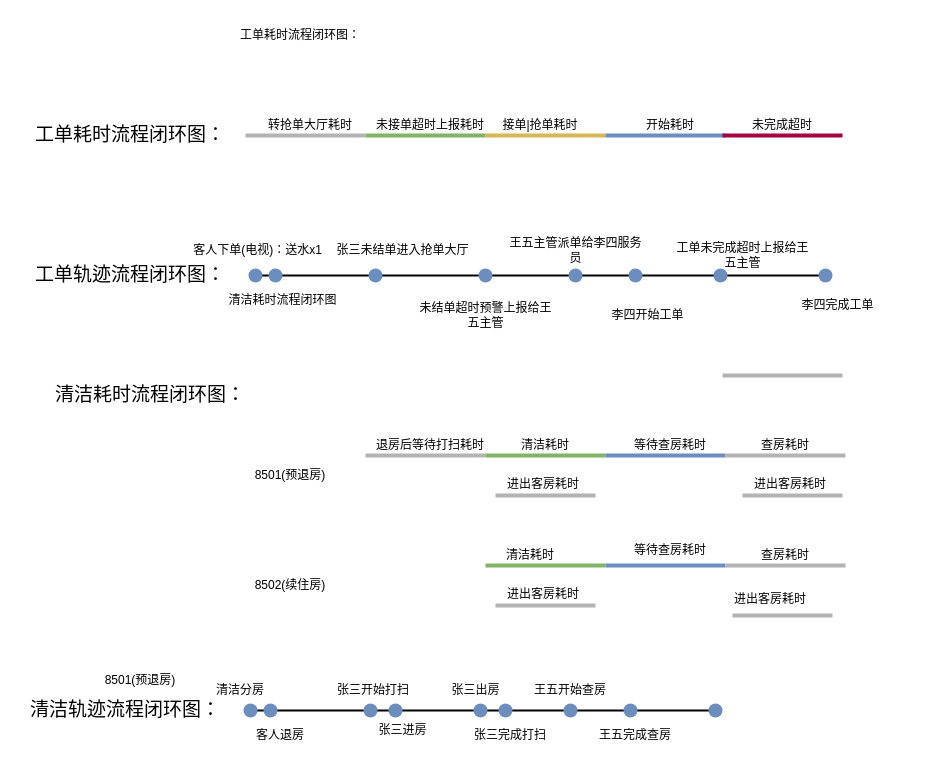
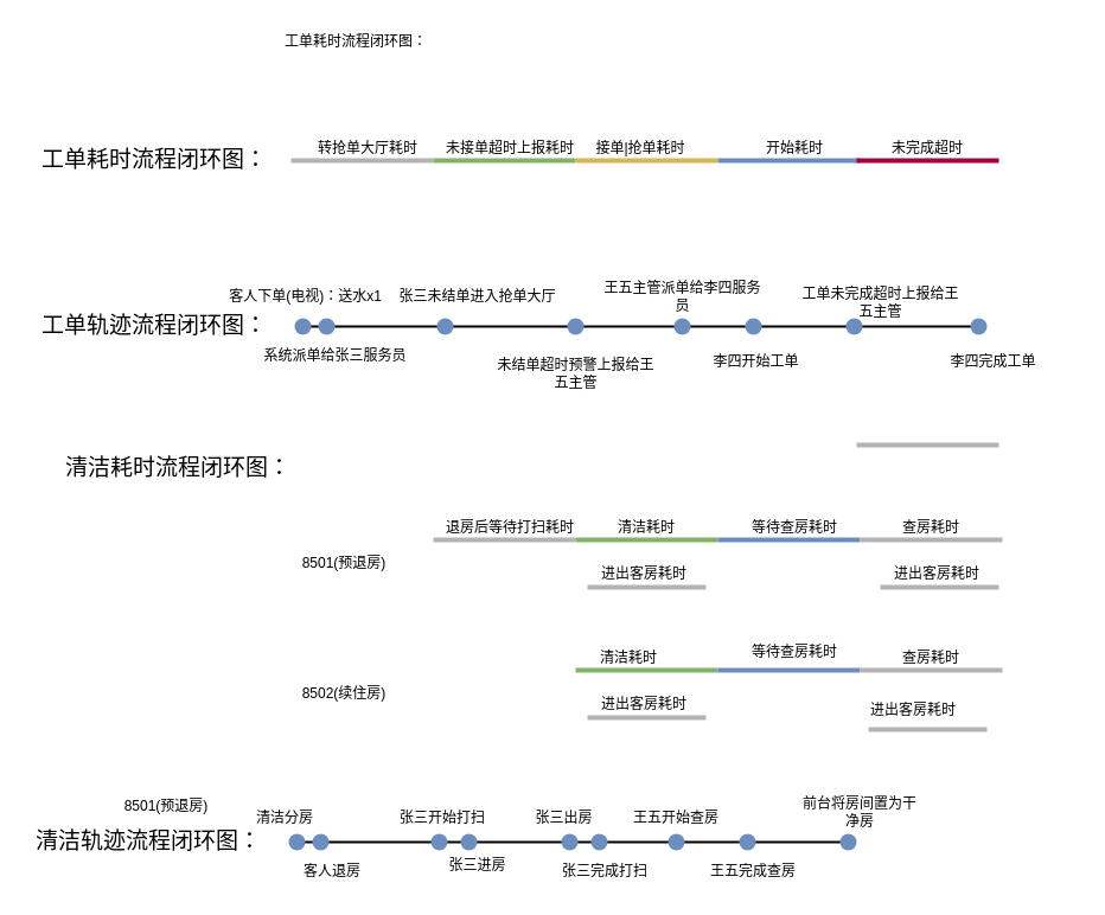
  <mxCell id="0" />
  <mxCell id="1" parent="0" />
  <mxCell id="2" value="" style="line;strokeWidth=2;html=1;" vertex="1" parent="1"><mxGeometry x="245" y="705" width="470" height="10" as="geometry" /></mxCell>
  <mxCell id="3" value="" style="line;strokeWidth=4;html=1;perimeter=backbonePerimeter;points=[];outlineConnect=0;strokeColor=#B3B3B3;" vertex="1" parent="1"><mxGeometry x="245" y="130" width="120" height="10" as="geometry" /></mxCell>
  <mxCell id="4" value="&lt;font style=&quot;font-size: 19px;&quot;&gt;工单耗时流程闭环图：&lt;/font&gt;" style="text;html=1;align=center;verticalAlign=middle;whiteSpace=wrap;rounded=0;" vertex="1" parent="1"><mxGeometry x="25" y="120" width="210" height="30" as="geometry" /></mxCell>
  <mxCell id="5" value="工单耗时流程闭环图：" style="text;html=1;align=center;verticalAlign=middle;whiteSpace=wrap;rounded=0;" vertex="1" parent="1"><mxGeometry x="235" y="20" width="130" height="30" as="geometry" /></mxCell>
  <mxCell id="6" value="" style="line;strokeWidth=4;html=1;perimeter=backbonePerimeter;points=[];outlineConnect=0;strokeColor=#82b366;fillColor=#d5e8d4;" vertex="1" parent="1"><mxGeometry x="365" y="130" width="120" height="10" as="geometry" /></mxCell>
  <mxCell id="7" value="接单|抢单耗时" style="text;html=1;align=center;verticalAlign=middle;whiteSpace=wrap;rounded=0;" vertex="1" parent="1"><mxGeometry x="475" y="110" width="130" height="30" as="geometry" /></mxCell>
  <mxCell id="8" value="开始耗时" style="text;html=1;align=center;verticalAlign=middle;whiteSpace=wrap;rounded=0;" vertex="1" parent="1"><mxGeometry x="605" y="110" width="130" height="30" as="geometry" /></mxCell>
  <mxCell id="9" value="转抢单大厅耗时" style="text;html=1;align=center;verticalAlign=middle;whiteSpace=wrap;rounded=0;" vertex="1" parent="1"><mxGeometry x="245" y="110" width="130" height="30" as="geometry" /></mxCell>
  <mxCell id="10" value="未接单超时上报耗时" style="text;html=1;align=center;verticalAlign=middle;whiteSpace=wrap;rounded=0;" vertex="1" parent="1"><mxGeometry x="365" y="110" width="130" height="30" as="geometry" /></mxCell>
  <mxCell id="11" value="未完成超时" style="text;html=1;align=center;verticalAlign=middle;whiteSpace=wrap;rounded=0;" vertex="1" parent="1"><mxGeometry x="717" y="110" width="130" height="30" as="geometry" /></mxCell>
  <mxCell id="12" value="" style="line;strokeWidth=4;html=1;perimeter=backbonePerimeter;points=[];outlineConnect=0;strokeColor=#d6b656;fillColor=#fff2cc;" vertex="1" parent="1"><mxGeometry x="485" y="130" width="120" height="10" as="geometry" /></mxCell>
  <mxCell id="13" value="" style="line;strokeWidth=4;html=1;perimeter=backbonePerimeter;points=[];outlineConnect=0;strokeColor=#6c8ebf;fillColor=#dae8fc;" vertex="1" parent="1"><mxGeometry x="605" y="130" width="120" height="10" as="geometry" /></mxCell>
  <mxCell id="14" value="" style="line;strokeWidth=4;html=1;perimeter=backbonePerimeter;points=[];outlineConnect=0;strokeColor=#A50040;fillColor=#d80073;fontColor=#ffffff;" vertex="1" parent="1"><mxGeometry x="722" y="130" width="120" height="10" as="geometry" /></mxCell>
  <mxCell id="15" value="&lt;font style=&quot;font-size: 19px;&quot;&gt;工单轨迹流程闭环图：&lt;/font&gt;" style="text;html=1;align=center;verticalAlign=middle;whiteSpace=wrap;rounded=0;" vertex="1" parent="1"><mxGeometry x="25" y="260" width="210" height="30" as="geometry" /></mxCell>
  <mxCell id="16" value="" style="line;strokeWidth=2;html=1;" vertex="1" parent="1"><mxGeometry x="255" y="270" width="570" height="10" as="geometry" /></mxCell>
  <mxCell id="17" value="" style="shape=waypoint;sketch=0;fillStyle=solid;size=6;pointerEvents=1;points=[];fillColor=#dae8fc;resizable=0;rotatable=0;perimeter=centerPerimeter;snapToPoint=1;strokeWidth=5;strokeColor=#6c8ebf;" vertex="1" parent="1"><mxGeometry x="245" y="265" width="20" height="20" as="geometry" /></mxCell>
  <mxCell id="18" value="" style="shape=waypoint;sketch=0;fillStyle=solid;size=6;pointerEvents=1;points=[];fillColor=#dae8fc;resizable=0;rotatable=0;perimeter=centerPerimeter;snapToPoint=1;strokeWidth=5;strokeColor=#6c8ebf;" vertex="1" parent="1"><mxGeometry x="365" y="265" width="20" height="20" as="geometry" /></mxCell>
  <mxCell id="19" value="" style="shape=waypoint;sketch=0;fillStyle=solid;size=6;pointerEvents=1;points=[];fillColor=#dae8fc;resizable=0;rotatable=0;perimeter=centerPerimeter;snapToPoint=1;strokeWidth=5;strokeColor=#6c8ebf;" vertex="1" parent="1"><mxGeometry x="475" y="265" width="20" height="20" as="geometry" /></mxCell>
  <mxCell id="20" value="" style="shape=waypoint;sketch=0;fillStyle=solid;size=6;pointerEvents=1;points=[];fillColor=#dae8fc;resizable=0;rotatable=0;perimeter=centerPerimeter;snapToPoint=1;strokeWidth=5;strokeColor=#6c8ebf;" vertex="1" parent="1"><mxGeometry x="565" y="265" width="20" height="20" as="geometry" /></mxCell>
  <mxCell id="21" value="" style="shape=waypoint;sketch=0;fillStyle=solid;size=6;pointerEvents=1;points=[];fillColor=#dae8fc;resizable=0;rotatable=0;perimeter=centerPerimeter;snapToPoint=1;strokeWidth=5;strokeColor=#6c8ebf;" vertex="1" parent="1"><mxGeometry x="625" y="265" width="20" height="20" as="geometry" /></mxCell>
  <mxCell id="22" value="" style="shape=waypoint;sketch=0;fillStyle=solid;size=6;pointerEvents=1;points=[];fillColor=#dae8fc;resizable=0;rotatable=0;perimeter=centerPerimeter;snapToPoint=1;strokeWidth=5;strokeColor=#6c8ebf;" vertex="1" parent="1"><mxGeometry x="710" y="265" width="20" height="20" as="geometry" /></mxCell>
  <mxCell id="23" value="" style="shape=waypoint;sketch=0;fillStyle=solid;size=6;pointerEvents=1;points=[];fillColor=#dae8fc;resizable=0;rotatable=0;perimeter=centerPerimeter;snapToPoint=1;strokeWidth=5;strokeColor=#6c8ebf;" vertex="1" parent="1"><mxGeometry x="815" y="265" width="20" height="20" as="geometry" /></mxCell>
  <mxCell id="24" value="客人下单(电视)：送水x1" style="text;html=1;align=center;verticalAlign=middle;whiteSpace=wrap;rounded=0;" vertex="1" parent="1"><mxGeometry x="185" y="235" width="145" height="30" as="geometry" /></mxCell>
  <mxCell id="25" value="" style="shape=waypoint;sketch=0;fillStyle=solid;size=6;pointerEvents=1;points=[];fillColor=#dae8fc;resizable=0;rotatable=0;perimeter=centerPerimeter;snapToPoint=1;strokeWidth=5;strokeColor=#6c8ebf;" vertex="1" parent="1"><mxGeometry x="265" y="265" width="20" height="20" as="geometry" /></mxCell>
- <mxCell id="26" value="清洁耗时流程闭环图" style="text;html=1;align=center;verticalAlign=middle;whiteSpace=wrap;rounded=0;" vertex="1" parent="1"><mxGeometry x="210" y="285" width="145" height="30" as="geometry" /></mxCell>
+ <mxCell id="26" value="系统派单给张三服务员" style="text;html=1;align=center;verticalAlign=middle;whiteSpace=wrap;rounded=0;" vertex="1" parent="1"><mxGeometry x="210" y="285" width="145" height="30" as="geometry" /></mxCell>
  <mxCell id="27" value="张三未结单进入抢单大厅" style="text;html=1;align=center;verticalAlign=middle;whiteSpace=wrap;rounded=0;" vertex="1" parent="1"><mxGeometry x="330" y="235" width="145" height="30" as="geometry" /></mxCell>
  <mxCell id="28" value="未结单超时预警上报给王五主管" style="text;html=1;align=center;verticalAlign=middle;whiteSpace=wrap;rounded=0;" vertex="1" parent="1"><mxGeometry x="412.5" y="300" width="145" height="30" as="geometry" /></mxCell>
  <mxCell id="29" value="王五主管派单给李四服务员" style="text;html=1;align=center;verticalAlign=middle;whiteSpace=wrap;rounded=0;" vertex="1" parent="1"><mxGeometry x="502.5" y="235" width="145" height="30" as="geometry" /></mxCell>
- <mxCell id="30" value="李四开始工单" style="text;html=1;align=center;verticalAlign=middle;whiteSpace=wrap;rounded=0;" vertex="1" parent="1"><mxGeometry x="575" y="300" width="145" height="30" as="geometry" /></mxCell>
+ <mxCell id="30" value="李四开始工单" style="text;html=1;align=center;verticalAlign=middle;whiteSpace=wrap;rounded=0;" vertex="1" parent="1"><mxGeometry x="565" y="290" width="145" height="30" as="geometry" /></mxCell>
  <mxCell id="31" value="工单未完成超时上报给王五主管" style="text;html=1;align=center;verticalAlign=middle;whiteSpace=wrap;rounded=0;" vertex="1" parent="1"><mxGeometry x="670" y="240" width="145" height="30" as="geometry" /></mxCell>
  <mxCell id="32" value="李四完成工单" style="text;html=1;align=center;verticalAlign=middle;whiteSpace=wrap;rounded=0;" vertex="1" parent="1"><mxGeometry x="765" y="290" width="145" height="30" as="geometry" /></mxCell>
  <mxCell id="33" value="&lt;font style=&quot;font-size: 19px;&quot;&gt;清洁耗时流程闭环图：&lt;/font&gt;" style="text;html=1;align=center;verticalAlign=middle;whiteSpace=wrap;rounded=0;" vertex="1" parent="1"><mxGeometry x="45" y="380" width="210" height="30" as="geometry" /></mxCell>
  <mxCell id="34" value="" style="line;strokeWidth=4;html=1;perimeter=backbonePerimeter;points=[];outlineConnect=0;strokeColor=#B3B3B3;" vertex="1" parent="1"><mxGeometry x="365" y="450" width="120" height="10" as="geometry" /></mxCell>
  <mxCell id="35" value="" style="line;strokeWidth=4;html=1;perimeter=backbonePerimeter;points=[];outlineConnect=0;strokeColor=#82b366;fillColor=#d5e8d4;" vertex="1" parent="1"><mxGeometry x="485" y="450" width="120" height="10" as="geometry" /></mxCell>
  <mxCell id="36" value="退房后等待打扫耗时" style="text;html=1;align=center;verticalAlign=middle;whiteSpace=wrap;rounded=0;" vertex="1" parent="1"><mxGeometry x="365" y="430" width="130" height="30" as="geometry" /></mxCell>
  <mxCell id="37" value="8501(预退房)" style="text;html=1;align=center;verticalAlign=middle;whiteSpace=wrap;rounded=0;" vertex="1" parent="1"><mxGeometry x="250" y="460" width="80" height="30" as="geometry" /></mxCell>
  <mxCell id="38" value="清洁耗时" style="text;html=1;align=center;verticalAlign=middle;whiteSpace=wrap;rounded=0;" vertex="1" parent="1"><mxGeometry x="505" y="430" width="80" height="30" as="geometry" /></mxCell>
  <mxCell id="39" value="" style="line;strokeWidth=4;html=1;perimeter=backbonePerimeter;points=[];outlineConnect=0;strokeColor=#B3B3B3;" vertex="1" parent="1"><mxGeometry x="495" y="490" width="100" height="10" as="geometry" /></mxCell>
  <mxCell id="40" value="进出客房耗时" style="text;whiteSpace=wrap;" vertex="1" parent="1"><mxGeometry x="505" y="470" width="110" height="40" as="geometry" /></mxCell>
  <mxCell id="41" value="" style="line;strokeWidth=4;html=1;perimeter=backbonePerimeter;points=[];outlineConnect=0;strokeColor=#B3B3B3;" vertex="1" parent="1"><mxGeometry x="722" y="370" width="120" height="10" as="geometry" /></mxCell>
  <mxCell id="42" value="" style="line;strokeWidth=4;html=1;perimeter=backbonePerimeter;points=[];outlineConnect=0;strokeColor=#82b366;fillColor=#d5e8d4;" vertex="1" parent="1"><mxGeometry x="485" y="560" width="120" height="10" as="geometry" /></mxCell>
  <mxCell id="43" value="8502(续住房)" style="text;html=1;align=center;verticalAlign=middle;whiteSpace=wrap;rounded=0;" vertex="1" parent="1"><mxGeometry x="250" y="570" width="80" height="30" as="geometry" /></mxCell>
  <mxCell id="44" value="清洁耗时" style="text;html=1;align=center;verticalAlign=middle;whiteSpace=wrap;rounded=0;" vertex="1" parent="1"><mxGeometry x="465" y="540" width="130" height="30" as="geometry" /></mxCell>
  <mxCell id="45" value="" style="line;strokeWidth=4;html=1;perimeter=backbonePerimeter;points=[];outlineConnect=0;strokeColor=#B3B3B3;" vertex="1" parent="1"><mxGeometry x="495" y="600" width="100" height="10" as="geometry" /></mxCell>
  <mxCell id="46" value="进出客房耗时" style="text;whiteSpace=wrap;" vertex="1" parent="1"><mxGeometry x="505" y="580" width="110" height="40" as="geometry" /></mxCell>
  <mxCell id="47" value="&lt;font style=&quot;font-size: 19px;&quot;&gt;清洁轨迹流程闭环图：&lt;/font&gt;" style="text;html=1;align=center;verticalAlign=middle;whiteSpace=wrap;rounded=0;" vertex="1" parent="1"><mxGeometry x="20" y="695" width="210" height="30" as="geometry" /></mxCell>
  <mxCell id="48" value="" style="shape=waypoint;sketch=0;fillStyle=solid;size=6;pointerEvents=1;points=[];fillColor=#dae8fc;resizable=0;rotatable=0;perimeter=centerPerimeter;snapToPoint=1;strokeWidth=5;strokeColor=#6c8ebf;" vertex="1" parent="1"><mxGeometry x="240" y="700" width="20" height="20" as="geometry" /></mxCell>
  <mxCell id="49" value="" style="shape=waypoint;sketch=0;fillStyle=solid;size=6;pointerEvents=1;points=[];fillColor=#dae8fc;resizable=0;rotatable=0;perimeter=centerPerimeter;snapToPoint=1;strokeWidth=5;strokeColor=#6c8ebf;" vertex="1" parent="1"><mxGeometry x="360" y="700" width="20" height="20" as="geometry" /></mxCell>
  <mxCell id="50" value="" style="shape=waypoint;sketch=0;fillStyle=solid;size=6;pointerEvents=1;points=[];fillColor=#dae8fc;resizable=0;rotatable=0;perimeter=centerPerimeter;snapToPoint=1;strokeWidth=5;strokeColor=#6c8ebf;" vertex="1" parent="1"><mxGeometry x="470" y="700" width="20" height="20" as="geometry" /></mxCell>
  <mxCell id="51" value="" style="shape=waypoint;sketch=0;fillStyle=solid;size=6;pointerEvents=1;points=[];fillColor=#dae8fc;resizable=0;rotatable=0;perimeter=centerPerimeter;snapToPoint=1;strokeWidth=5;strokeColor=#6c8ebf;" vertex="1" parent="1"><mxGeometry x="560" y="700" width="20" height="20" as="geometry" /></mxCell>
  <mxCell id="52" value="" style="shape=waypoint;sketch=0;fillStyle=solid;size=6;pointerEvents=1;points=[];fillColor=#dae8fc;resizable=0;rotatable=0;perimeter=centerPerimeter;snapToPoint=1;strokeWidth=5;strokeColor=#6c8ebf;" vertex="1" parent="1"><mxGeometry x="620" y="700" width="20" height="20" as="geometry" /></mxCell>
  <mxCell id="53" value="" style="shape=waypoint;sketch=0;fillStyle=solid;size=6;pointerEvents=1;points=[];fillColor=#dae8fc;resizable=0;rotatable=0;perimeter=centerPerimeter;snapToPoint=1;strokeWidth=5;strokeColor=#6c8ebf;" vertex="1" parent="1"><mxGeometry x="705" y="700" width="20" height="20" as="geometry" /></mxCell>
  <mxCell id="54" value="清洁分房" style="text;html=1;align=center;verticalAlign=middle;whiteSpace=wrap;rounded=0;" vertex="1" parent="1"><mxGeometry x="200" y="675" width="80" height="30" as="geometry" /></mxCell>
  <mxCell id="55" value="" style="shape=waypoint;sketch=0;fillStyle=solid;size=6;pointerEvents=1;points=[];fillColor=#dae8fc;resizable=0;rotatable=0;perimeter=centerPerimeter;snapToPoint=1;strokeWidth=5;strokeColor=#6c8ebf;" vertex="1" parent="1"><mxGeometry x="260" y="700" width="20" height="20" as="geometry" /></mxCell>
  <mxCell id="56" value="客人退房" style="text;html=1;align=center;verticalAlign=middle;whiteSpace=wrap;rounded=0;" vertex="1" parent="1"><mxGeometry x="245" y="720" width="70" height="30" as="geometry" /></mxCell>
  <mxCell id="57" value="张三开始打扫" style="text;html=1;align=center;verticalAlign=middle;whiteSpace=wrap;rounded=0;" vertex="1" parent="1"><mxGeometry x="332.5" y="675" width="80" height="30" as="geometry" /></mxCell>
  <mxCell id="58" value="张三进房" style="text;html=1;align=center;verticalAlign=middle;whiteSpace=wrap;rounded=0;" vertex="1" parent="1"><mxGeometry x="366.25" y="715" width="72.5" height="30" as="geometry" /></mxCell>
  <mxCell id="59" value="张三完成打扫" style="text;html=1;align=center;verticalAlign=middle;whiteSpace=wrap;rounded=0;" vertex="1" parent="1"><mxGeometry x="470" y="727.5" width="80" height="15" as="geometry" /></mxCell>
  <mxCell id="60" value="王五开始查房" style="text;html=1;align=center;verticalAlign=middle;whiteSpace=wrap;rounded=0;" vertex="1" parent="1"><mxGeometry x="520" y="675" width="100" height="30" as="geometry" /></mxCell>
  <mxCell id="61" value="8501(预退房)" style="text;html=1;align=center;verticalAlign=middle;whiteSpace=wrap;rounded=0;" vertex="1" parent="1"><mxGeometry x="100" y="665" width="80" height="30" as="geometry" /></mxCell>
  <mxCell id="62" value="" style="shape=waypoint;sketch=0;fillStyle=solid;size=6;pointerEvents=1;points=[];fillColor=#dae8fc;resizable=0;rotatable=0;perimeter=centerPerimeter;snapToPoint=1;strokeWidth=5;strokeColor=#6c8ebf;" vertex="1" parent="1"><mxGeometry x="385" y="700" width="20" height="20" as="geometry" /></mxCell>
  <mxCell id="63" value="" style="line;strokeWidth=4;html=1;perimeter=backbonePerimeter;points=[];outlineConnect=0;strokeColor=#6c8ebf;fillColor=#dae8fc;" vertex="1" parent="1"><mxGeometry x="605" y="450" width="120" height="10" as="geometry" /></mxCell>
  <mxCell id="64" value="" style="line;strokeWidth=4;html=1;perimeter=backbonePerimeter;points=[];outlineConnect=0;strokeColor=#B3B3B3;" vertex="1" parent="1"><mxGeometry x="725" y="450" width="120" height="10" as="geometry" /></mxCell>
  <mxCell id="65" value="等待查房耗时" style="text;html=1;align=center;verticalAlign=middle;whiteSpace=wrap;rounded=0;" vertex="1" parent="1"><mxGeometry x="630" y="430" width="80" height="30" as="geometry" /></mxCell>
  <mxCell id="66" value="查房耗时" style="text;html=1;align=center;verticalAlign=middle;whiteSpace=wrap;rounded=0;" vertex="1" parent="1"><mxGeometry x="745" y="430" width="80" height="30" as="geometry" /></mxCell>
  <mxCell id="67" value="" style="line;strokeWidth=4;html=1;perimeter=backbonePerimeter;points=[];outlineConnect=0;strokeColor=#B3B3B3;" vertex="1" parent="1"><mxGeometry x="742" y="490" width="100" height="10" as="geometry" /></mxCell>
  <mxCell id="68" value="进出客房耗时" style="text;whiteSpace=wrap;" vertex="1" parent="1"><mxGeometry x="752" y="470" width="110" height="40" as="geometry" /></mxCell>
  <mxCell id="69" value="等待查房耗时" style="text;html=1;align=center;verticalAlign=middle;whiteSpace=wrap;rounded=0;" vertex="1" parent="1"><mxGeometry x="630" y="535" width="80" height="30" as="geometry" /></mxCell>
  <mxCell id="70" value="查房耗时" style="text;html=1;align=center;verticalAlign=middle;whiteSpace=wrap;rounded=0;" vertex="1" parent="1"><mxGeometry x="745" y="540" width="80" height="30" as="geometry" /></mxCell>
  <mxCell id="71" value="" style="line;strokeWidth=4;html=1;perimeter=backbonePerimeter;points=[];outlineConnect=0;strokeColor=#B3B3B3;" vertex="1" parent="1"><mxGeometry x="732" y="610" width="100" height="10" as="geometry" /></mxCell>
  <mxCell id="72" value="" style="line;strokeWidth=4;html=1;perimeter=backbonePerimeter;points=[];outlineConnect=0;strokeColor=#6c8ebf;fillColor=#dae8fc;" vertex="1" parent="1"><mxGeometry x="605" y="560" width="120" height="10" as="geometry" /></mxCell>
  <mxCell id="73" value="" style="line;strokeWidth=4;html=1;perimeter=backbonePerimeter;points=[];outlineConnect=0;strokeColor=#B3B3B3;" vertex="1" parent="1"><mxGeometry x="725" y="560" width="120" height="10" as="geometry" /></mxCell>
  <mxCell id="74" value="进出客房耗时" style="text;whiteSpace=wrap;" vertex="1" parent="1"><mxGeometry x="732" y="585" width="110" height="40" as="geometry" /></mxCell>
  <mxCell id="75" value="" style="shape=waypoint;sketch=0;fillStyle=solid;size=6;pointerEvents=1;points=[];fillColor=#dae8fc;resizable=0;rotatable=0;perimeter=centerPerimeter;snapToPoint=1;strokeWidth=5;strokeColor=#6c8ebf;" vertex="1" parent="1"><mxGeometry x="495" y="700" width="20" height="20" as="geometry" /></mxCell>
  <mxCell id="76" value="张三出房" style="text;html=1;align=center;verticalAlign=middle;whiteSpace=wrap;rounded=0;" vertex="1" parent="1"><mxGeometry x="438.75" y="675" width="72.5" height="30" as="geometry" /></mxCell>
  <mxCell id="77" value="王五完成查房" style="text;html=1;align=center;verticalAlign=middle;whiteSpace=wrap;rounded=0;" vertex="1" parent="1"><mxGeometry x="585" y="720" width="100" height="30" as="geometry" /></mxCell>
+ <mxCell id="78" value="前台将房间置为干净房" style="text;html=1;align=center;verticalAlign=middle;whiteSpace=wrap;rounded=0;" vertex="1" parent="1"><mxGeometry x="675" y="670" width="100" height="30" as="geometry" /></mxCell>
